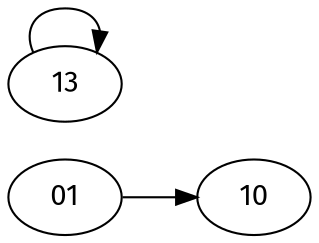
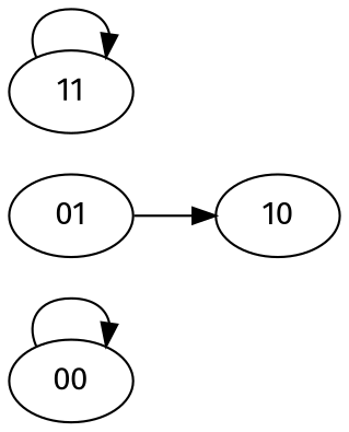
  digraph {
    fontname="Fira Sans"
    rankdir=LR
    node [fontname="Fira Sans"]
    edge [fontname="Fira Sans"]
+   00
    01
    10
-   11 [label=13]
+   11
+   00 -> 00
    01 -> 10
    11 -> 11
  }
